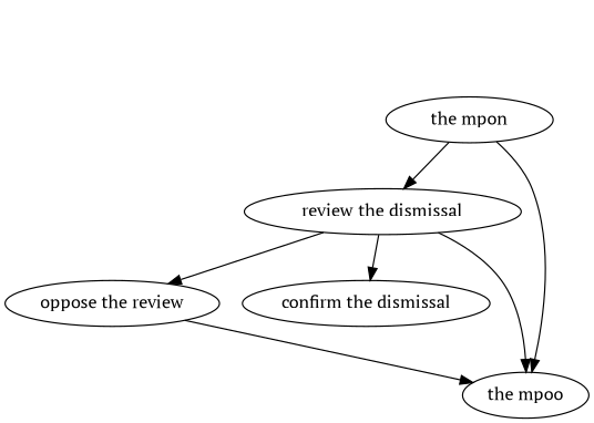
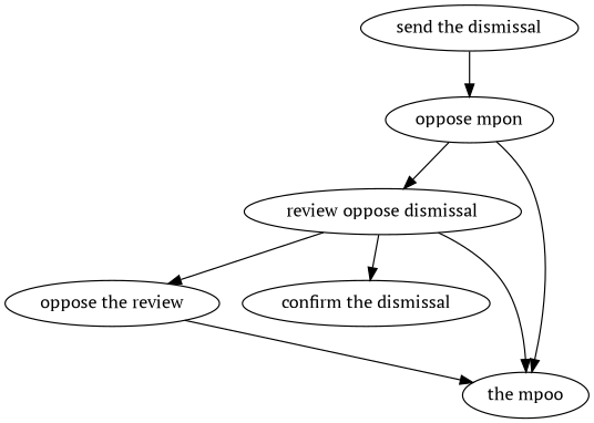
  strict digraph {
    fontname="PT Serif"
    node [fontname="PT Serif"]
    edge [attrs="{'type': 'actor performer', 'label': 'actor performer'}" fontname="PT Serif"]
-   "the mpon" [attrs="{'type': 'Actor', 'label': 'the mpon'}"]
-   "review the dismissal" [attrs="{'type': 'Activity', 'label': 'review the dismissal'}"]
+   "send the dismissal" [attrs="{'type': 'Activity', 'label': 'send the dismissal'}"]
+   "the mpon" [attrs="{'type': 'Actor', 'label': 'the mpon'}" label="oppose mpon"]
+   "review the dismissal" [attrs="{'type': 'Activity', 'label': 'review the dismissal'}" label="review oppose dismissal"]
    n4 [attrs="{'type': 'Activity', 'label': 'oppose the dismissal'}" label="oppose the review"]
    "confirm the dismissal" [attrs="{'type': 'Activity', 'label': 'confirm the dismissal'}"]
    "the mpoo" [attrs="{'type': 'Actor', 'label': 'the mpoo'}"]
+   "send the dismissal" -> "the mpon"
    "the mpon" -> "review the dismissal" [attrs="{'type': 'flow', 'label': 'flow'}"]
    "the mpon" -> "the mpoo"
    "review the dismissal" -> n4 [attrs="{'type': 'flow', 'label': 'flow'}"]
    "review the dismissal" -> "confirm the dismissal" [attrs="{'type': 'flow', 'label': 'flow'}"]
    "review the dismissal" -> "the mpoo"
    n4 -> "the mpoo"
  }
